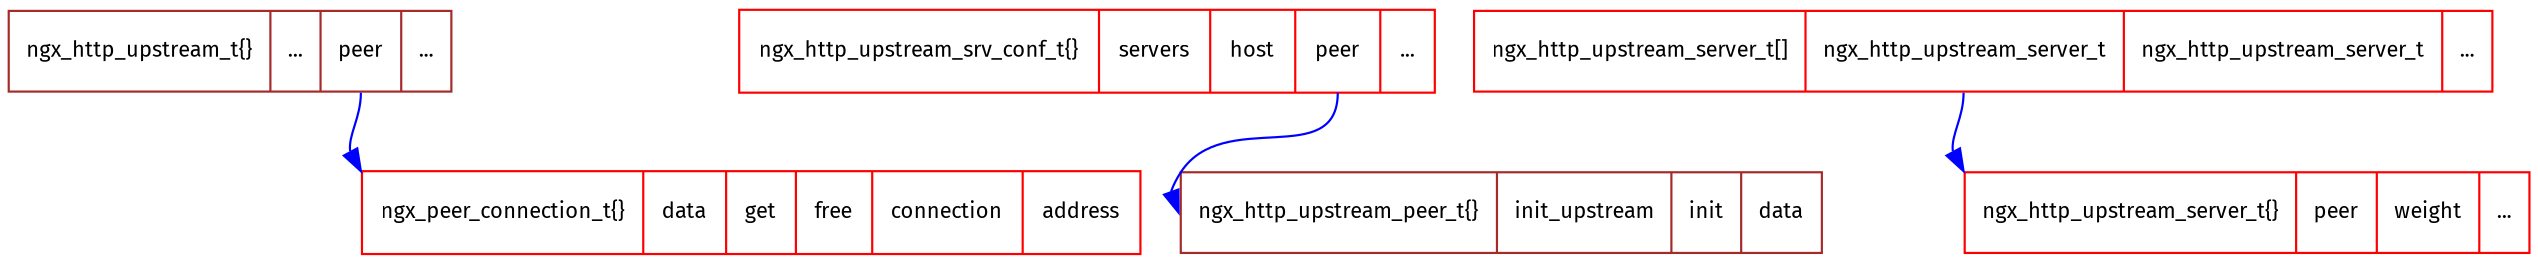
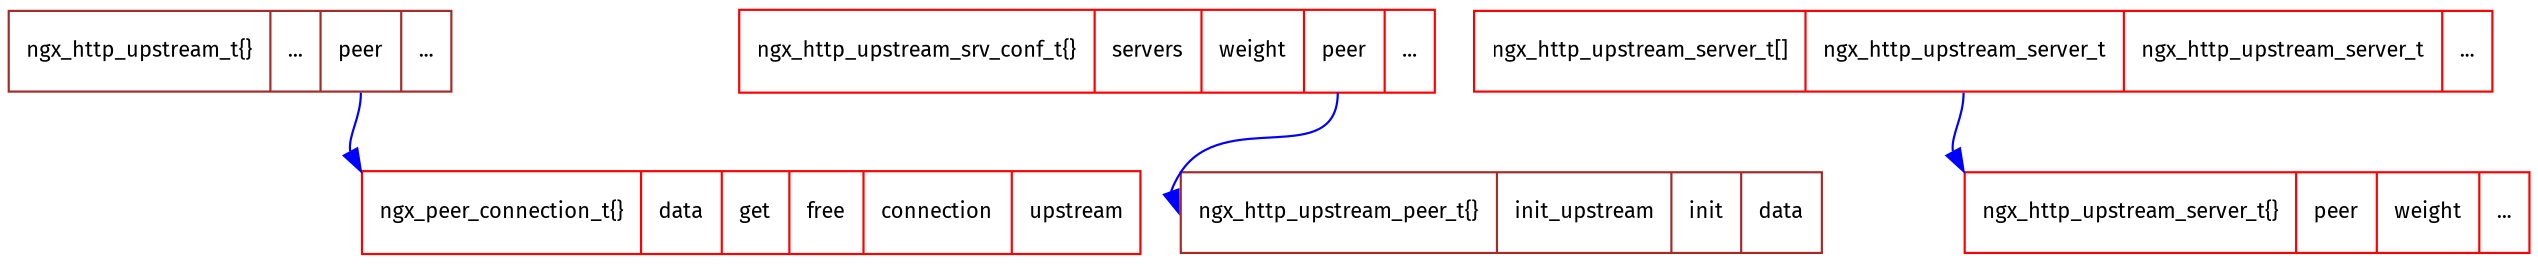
  digraph {
    fontname="Fira Sans"
    rankdir=TB
    node [color=red fontname="Fira Sans" fontsize=10 shape=record]
    edge [color=blue fontname="Fira Sans" fontsize=10 headport="head:nw" tailport=peer]
    n1 [color=brown label="<head>ngx_http_upstream_t\{\}|...|<peer>peer|..."]
-   n2 [label="<head>ngx_peer_connection_t\{\}|<data>data|<get>get|<free>free|<connection>connection|address"]
-   n3 [label="<head>ngx_http_upstream_srv_conf_t\{\}|<servers>servers|host|<peer>peer|..."]
+   n2 [label="<head>ngx_peer_connection_t\{\}|<data>data|<get>get|<free>free|<connection>connection|upstream"]
+   n3 [label="<head>ngx_http_upstream_srv_conf_t\{\}|<servers>servers|weight|<peer>peer|..."]
    n4 [color=brown label="<head>ngx_http_upstream_peer_t\{\}|<init_upstream>init_upstream|<init>init|<data>data"]
    n5 [label="<head>ngx_http_upstream_server_t\[\]|<n1>ngx_http_upstream_server_t|<n2>ngx_http_upstream_server_t|..."]
    n6 [label="<head>ngx_http_upstream_server_t\{\}|peer|weight|..."]
    n1 -> n2
    n3 -> n4 [headport=head]
    n5 -> n6 [tailport=n1]
  }
